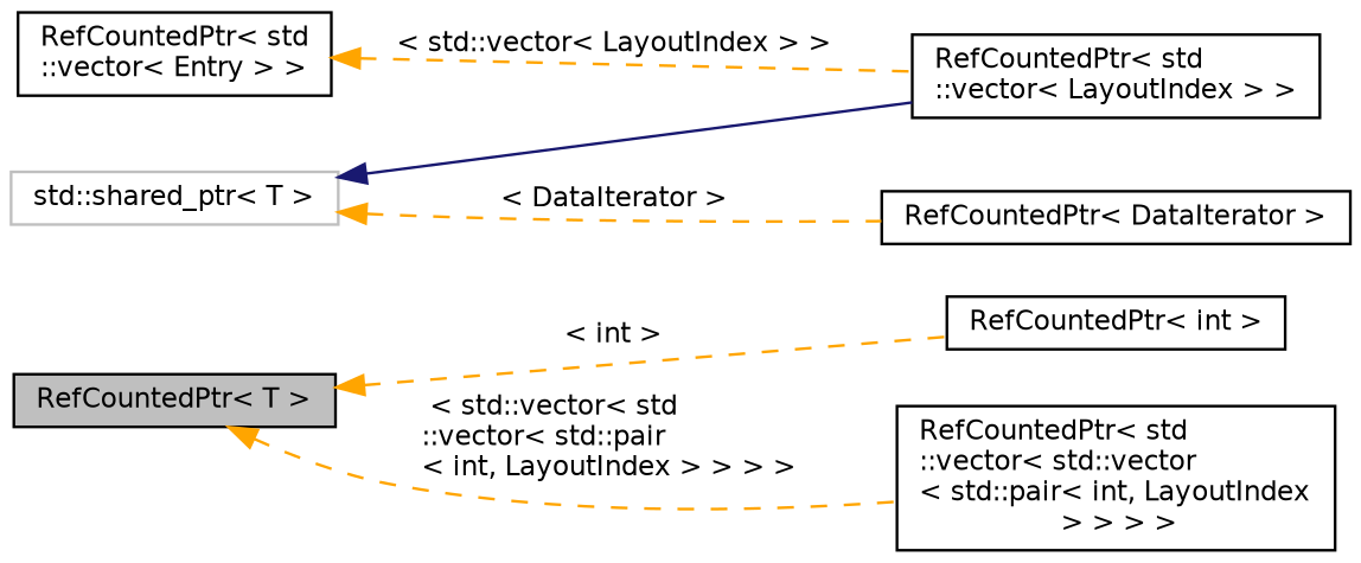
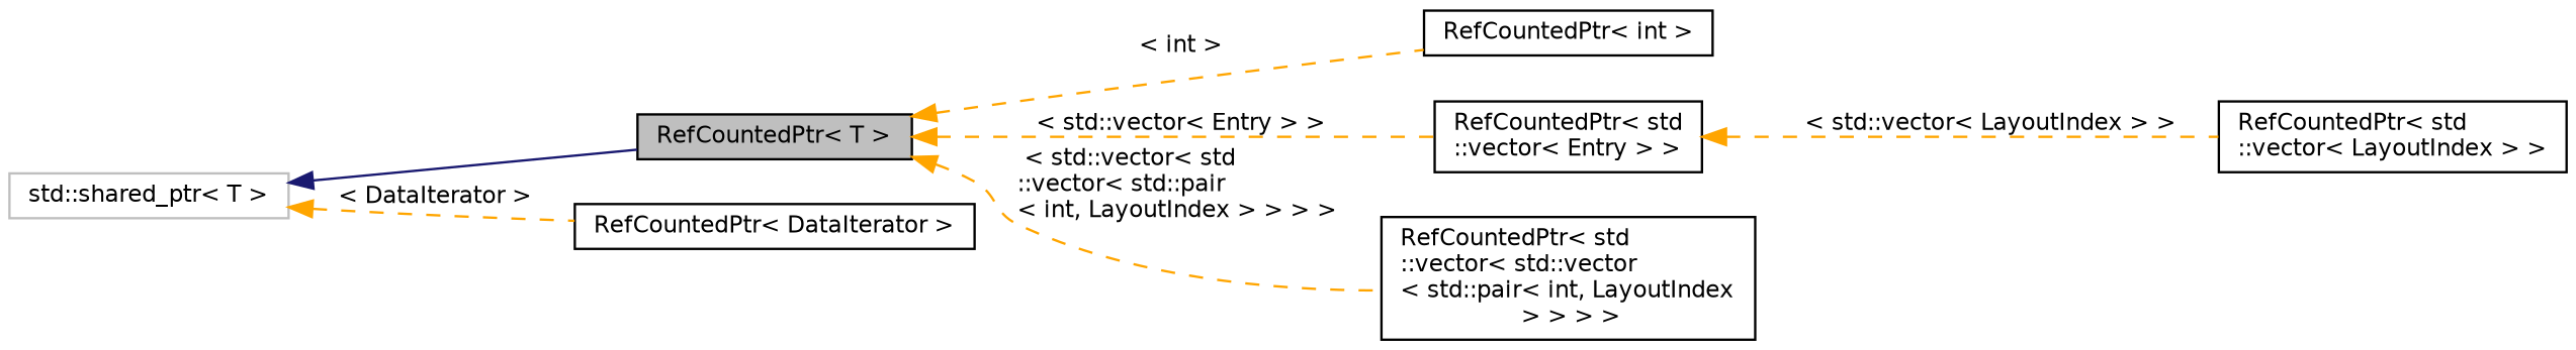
  digraph {
    rankdir=LR
    node [color=black fillcolor=white fontname=Helvetica fontsize=10 shape=record style=filled]
    edge [color=orange dir=back fontname=Helvetica fontsize=10 labelfontname=Helvetica labelfontsize=10 style=dashed]
    n1 [fillcolor=grey75 fontcolor=black height=0.2 label="RefCountedPtr\< T \>" width=0.4]
    n2 [height=0.2 label="RefCountedPtr\< int \>" width=0.4]
    n3 [height=0.2 label="RefCountedPtr\< std\l::vector\< Entry \> \>" width=0.4]
    n4 [height=0.2 label="RefCountedPtr\< std\l::vector\< std::vector\l\< std::pair\< int, LayoutIndex\l \> \> \> \>" width=0.4]
    n5 [height=0.2 label="RefCountedPtr\< DataIterator \>" width=0.4]
    n6 [height=0.2 label="RefCountedPtr\< std\l::vector\< LayoutIndex \> \>" width=0.4]
    n7 [color=grey75 height=0.2 label="std::shared_ptr\< T \>" width=0.4]
    n1 -> n2 [label=" \< int \>"]
+   n1 -> n3 [label=" \< std::vector\< Entry \> \>"]
    n1 -> n4 [label=" \< std::vector\< std\l::vector\< std::pair\l\< int, LayoutIndex \> \> \> \>"]
    n3 -> n6 [label=" \< std::vector\< LayoutIndex \> \>"]
-   n7 -> n6 [color=midnightblue style=solid]
+   n7 -> n1 [color=midnightblue style=solid]
    n7 -> n5 [label=" \< DataIterator \>"]
  }
